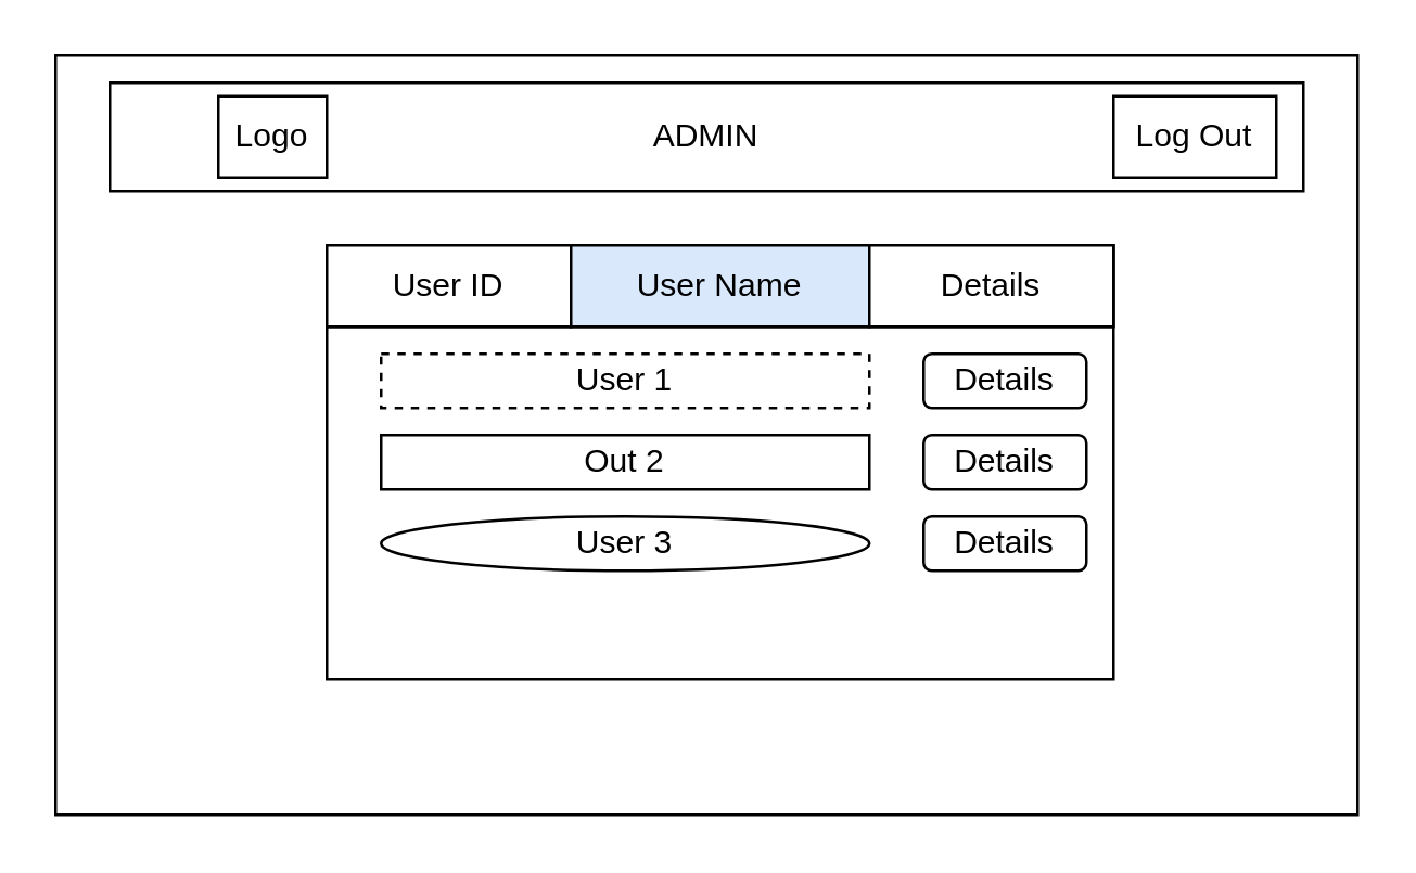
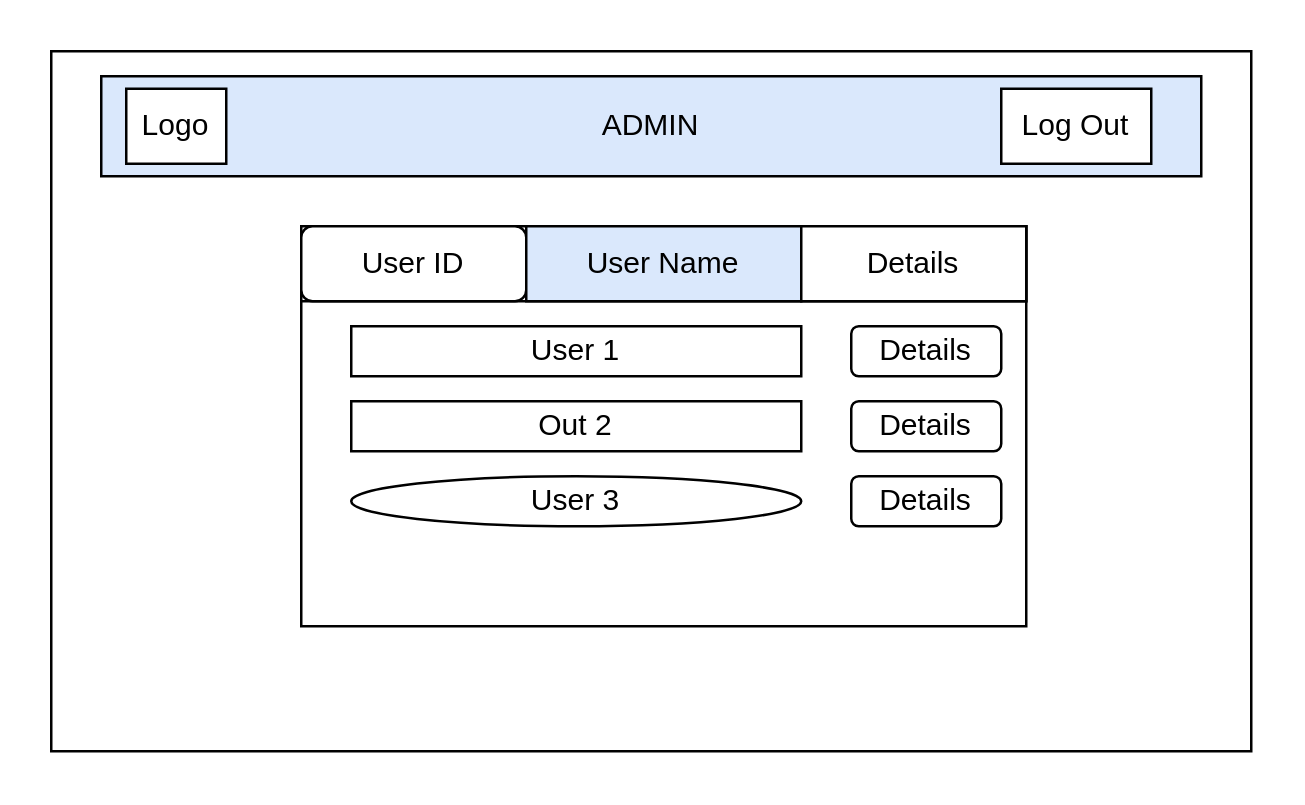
  <mxCell id="0" />
  <mxCell id="1" parent="0" />
  <mxCell id="2" value="" style="rounded=0;whiteSpace=wrap;html=1;" vertex="1" parent="1"><mxGeometry x="20" width="480" height="280" as="geometry" y="20" /></mxCell>
- <mxCell id="3" value="ADMIN" style="rounded=0;whiteSpace=wrap;html=1;" vertex="1" parent="1"><mxGeometry x="40" y="30" width="440" height="40" as="geometry" /></mxCell>
- <mxCell id="4" value="Logo" style="rounded=0;whiteSpace=wrap;html=1;" vertex="1" parent="1"><mxGeometry x="80" y="35" width="40" height="30" as="geometry" /></mxCell>
- <mxCell id="5" value="Log Out" style="rounded=0;whiteSpace=wrap;html=1;" vertex="1" parent="1"><mxGeometry x="410" y="35" width="60" height="30" as="geometry" /></mxCell>
+ <mxCell id="3" value="ADMIN" style="rounded=0;whiteSpace=wrap;html=1;fillColor=#dae8fc;" vertex="1" parent="1"><mxGeometry x="40" y="30" width="440" height="40" as="geometry" /></mxCell>
+ <mxCell id="4" value="Logo" style="rounded=0;whiteSpace=wrap;html=1;" vertex="1" parent="1"><mxGeometry x="50" y="35" width="40" height="30" as="geometry" /></mxCell>
+ <mxCell id="5" value="Log Out" style="rounded=0;whiteSpace=wrap;html=1;" vertex="1" parent="1"><mxGeometry x="400" y="35" width="60" height="30" as="geometry" /></mxCell>
  <mxCell id="6" value="" style="rounded=0;whiteSpace=wrap;html=1;fontStyle=1" vertex="1" parent="1"><mxGeometry x="120" y="90" width="290" height="160" as="geometry" /></mxCell>
  <mxCell id="7" value="" style="rounded=0;whiteSpace=wrap;html=1;" vertex="1" parent="1"><mxGeometry x="120" y="90" width="290" height="30" as="geometry" /></mxCell>
- <mxCell id="8" value="User ID" style="rounded=0;whiteSpace=wrap;html=1;" vertex="1" parent="1"><mxGeometry x="120" y="90" width="90" height="30" as="geometry" /></mxCell>
+ <mxCell id="8" value="User ID" style="whiteSpace=wrap;html=1;rounded=1;" vertex="1" parent="1"><mxGeometry x="120" y="90" width="90" height="30" as="geometry" /></mxCell>
  <mxCell id="9" value="User Name" style="rounded=0;whiteSpace=wrap;html=1;fillColor=#dae8fc;" vertex="1" parent="1"><mxGeometry x="210" y="90" width="110" height="30" as="geometry" /></mxCell>
  <mxCell id="10" value="Details" style="rounded=0;whiteSpace=wrap;html=1;" vertex="1" parent="1"><mxGeometry x="320" y="90" width="90" height="30" as="geometry" /></mxCell>
  <mxCell id="11" value="Details" style="rounded=1;whiteSpace=wrap;html=1;" vertex="1" parent="1"><mxGeometry x="340" y="130" width="60" height="20" as="geometry" /></mxCell>
  <mxCell id="12" value="Details" style="rounded=1;whiteSpace=wrap;html=1;" vertex="1" parent="1"><mxGeometry x="340" y="160" width="60" height="20" as="geometry" /></mxCell>
  <mxCell id="13" value="Details" style="rounded=1;whiteSpace=wrap;html=1;" vertex="1" parent="1"><mxGeometry x="340" y="190" width="60" height="20" as="geometry" /></mxCell>
- <mxCell id="14" value="User 1" style="rounded=0;whiteSpace=wrap;html=1;dashed=1;" vertex="1" parent="1"><mxGeometry x="140" y="130" width="180" height="20" as="geometry" /></mxCell>
+ <mxCell id="14" value="User 1" style="rounded=0;whiteSpace=wrap;html=1;" vertex="1" parent="1"><mxGeometry x="140" y="130" width="180" height="20" as="geometry" /></mxCell>
  <mxCell id="15" value="Out 2" style="rounded=0;whiteSpace=wrap;html=1;" vertex="1" parent="1"><mxGeometry x="140" y="160" width="180" height="20" as="geometry" /></mxCell>
  <mxCell id="16" value="User 3" style="ellipse;whiteSpace=wrap;html=1;" vertex="1" parent="1"><mxGeometry x="140" y="190" width="180" height="20" as="geometry" /></mxCell>
